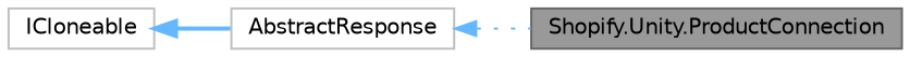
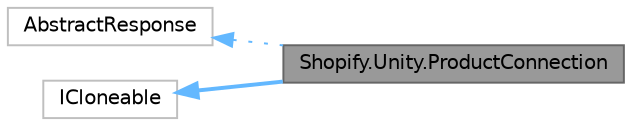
  digraph {
    rankdir=LR
    node [color=grey75 fillcolor=white fontname=Helvetica fontsize=10 shape=box style=filled]
    edge [color=steelblue1 dir=back fontname=Helvetica fontsize=10 labelfontname=Helvetica labelfontsize=10]
    n1 [color=gray40 fillcolor=grey60 fontcolor=black height=0.2 label="Shopify.Unity.ProductConnection" width=0.4]
    n2 [height=0.2 label=AbstractResponse width=0.4]
    n3 [height=0.2 label=ICloneable width=0.4]
    n2 -> n1 [style=dotted]
-   n3 -> n2 [style=bold]
+   n3 -> n1 [style=bold]
  }
